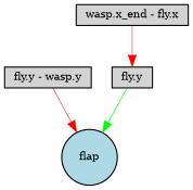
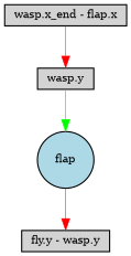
  digraph {
    node [fillcolor=lightgray fontsize=9 shape=box style=filled]
    edge [color=red style=solid]
-   "fly.y" [height=0.2 width=0.2]
+   "fly.y" [height=0.2 width=0.2 label="wasp.y"]
    flap [fillcolor=lightblue height=0.2 shape=circle width=0.2]
    "fly.y - wasp.y" [height=0.2 width=0.2]
-   "wasp.x_end - fly.x" [height=0.2 width=0.2]
+   "wasp.x_end - fly.x" [height=0.2 width=0.2 label="wasp.x_end - flap.x"]
    "fly.y" -> flap [color=green penwidth=0.6000658841893688]
-   "fly.y - wasp.y" -> flap [penwidth=0.457043386289121]
+   flap -> "fly.y - wasp.y" [penwidth=0.457043386289121]
    "wasp.x_end - fly.x" -> "fly.y" [penwidth=0.4360681868015255]
  }
